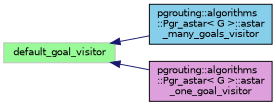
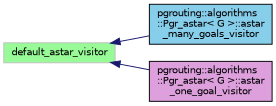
  digraph {
    rankdir=LR
    node [color=black fontname=Helvetica fontsize=10 shape=record style=filled]
    edge [color=midnightblue dir=back fontname=Helvetica fontsize=10 labelfontname=Helvetica labelfontsize=10 style=solid]
-   n1 [color=grey75 fillcolor=palegreen height=0.2 label=default_goal_visitor width=0.4]
+   n1 [color=grey75 fillcolor=palegreen height=0.2 label=default_astar_visitor width=0.4]
    n2 [fillcolor=skyblue height=0.2 label="pgrouting::algorithms\l::Pgr_astar\< G \>::astar\l_many_goals_visitor" width=0.4]
    n3 [fillcolor=plum height=0.2 label="pgrouting::algorithms\l::Pgr_astar\< G \>::astar\l_one_goal_visitor" width=0.4]
    n1 -> n2
    n1 -> n3
  }
